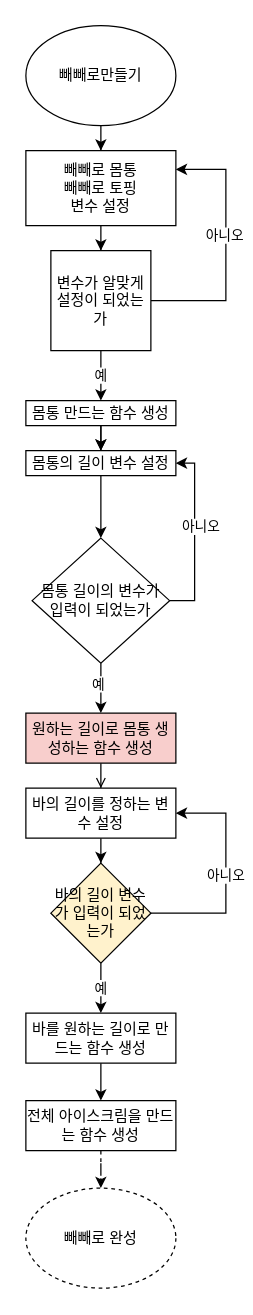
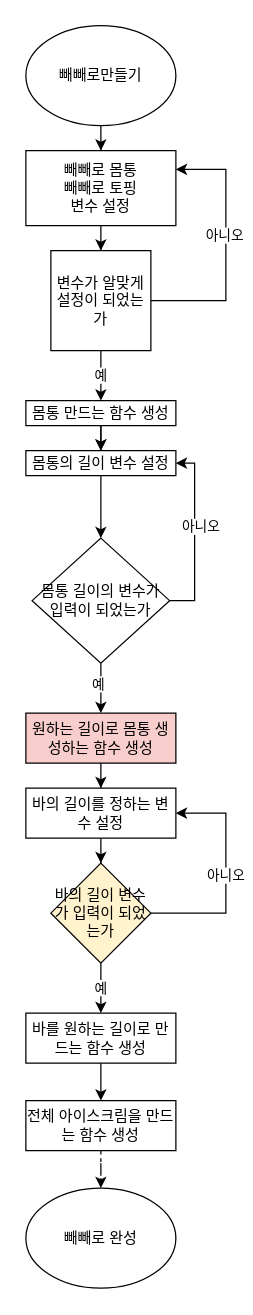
  <mxCell id="0" />
  <mxCell id="1" parent="0" />
  <mxCell id="2" value="" style="edgeStyle=orthogonalEdgeStyle;rounded=0;orthogonalLoop=1;jettySize=auto;html=1;" parent="1" source="3" target="5" edge="1"><mxGeometry relative="1" as="geometry" /></mxCell>
  <mxCell id="3" value="빼빼로만들기" style="ellipse;whiteSpace=wrap;html=1;" parent="1" vertex="1"><mxGeometry x="20" y="20" width="120" height="80" as="geometry" /></mxCell>
  <mxCell id="4" value="" style="edgeStyle=orthogonalEdgeStyle;rounded=0;orthogonalLoop=1;jettySize=auto;html=1;" parent="1" source="5" target="9" edge="1"><mxGeometry relative="1" as="geometry" /></mxCell>
  <mxCell id="5" value="빼빼로 몸통&lt;div&gt;빼빼로 토핑&lt;/div&gt;&lt;div&gt;변수 설정&lt;/div&gt;" style="whiteSpace=wrap;html=1;" parent="1" vertex="1"><mxGeometry x="20" y="120" width="120" height="60" as="geometry" /></mxCell>
  <mxCell id="6" style="edgeStyle=orthogonalEdgeStyle;rounded=0;orthogonalLoop=1;jettySize=auto;html=1;exitX=1;exitY=0.5;exitDx=0;exitDy=0;entryX=1;entryY=0.25;entryDx=0;entryDy=0;" parent="1" source="9" target="5" edge="1"><mxGeometry relative="1" as="geometry"><mxPoint x="180" y="140" as="targetPoint" /><Array as="points"><mxPoint x="180" y="240" /><mxPoint x="180" y="135" /></Array></mxGeometry></mxCell>
  <mxCell id="7" value="아니오" style="edgeLabel;html=1;align=center;verticalAlign=middle;resizable=0;points=[];" parent="6" vertex="1" connectable="0"><mxGeometry x="0.102" y="2" relative="1" as="geometry"><mxPoint as="offset" /></mxGeometry></mxCell>
  <mxCell id="8" value="예" style="edgeStyle=orthogonalEdgeStyle;rounded=0;orthogonalLoop=1;jettySize=auto;html=1;" parent="1" source="9" target="12" edge="1"><mxGeometry relative="1" as="geometry" /></mxCell>
  <mxCell id="9" value="변수가 알맞게 설정이 되었는가" style="whiteSpace=wrap;html=1;rounded=0;" parent="1" vertex="1"><mxGeometry x="40" y="200" width="80" height="80" as="geometry" /></mxCell>
  <mxCell id="10" value="" style="edgeStyle=orthogonalEdgeStyle;rounded=0;orthogonalLoop=1;jettySize=auto;html=1;" parent="1" source="12" edge="1"><mxGeometry relative="1" as="geometry"><mxPoint x="80" y="360" as="targetPoint" /></mxGeometry></mxCell>
  <mxCell id="11" value="" style="edgeStyle=orthogonalEdgeStyle;rounded=0;orthogonalLoop=1;jettySize=auto;html=1;" parent="1" source="12" target="14" edge="1"><mxGeometry relative="1" as="geometry" /></mxCell>
  <mxCell id="12" value="몸통 만드는 함수 생성" style="whiteSpace=wrap;html=1;" parent="1" vertex="1"><mxGeometry x="20" y="320" width="120" height="20" as="geometry" /></mxCell>
  <mxCell id="13" value="" style="edgeStyle=orthogonalEdgeStyle;rounded=0;orthogonalLoop=1;jettySize=auto;html=1;" parent="1" source="14" target="19" edge="1"><mxGeometry relative="1" as="geometry" /></mxCell>
  <mxCell id="14" value="몸통의 길이 변수 설정" style="whiteSpace=wrap;html=1;" parent="1" vertex="1"><mxGeometry x="20" y="360" width="120" height="20" as="geometry" /></mxCell>
  <mxCell id="15" style="edgeStyle=orthogonalEdgeStyle;rounded=0;orthogonalLoop=1;jettySize=auto;html=1;exitX=1;exitY=0.5;exitDx=0;exitDy=0;entryX=1;entryY=0.5;entryDx=0;entryDy=0;" parent="1" source="19" target="14" edge="1"><mxGeometry relative="1" as="geometry" /></mxCell>
  <mxCell id="16" value="아니오" style="edgeLabel;html=1;align=center;verticalAlign=middle;resizable=0;points=[];" parent="15" vertex="1" connectable="0"><mxGeometry x="0.103" y="-4" relative="1" as="geometry"><mxPoint as="offset" /></mxGeometry></mxCell>
  <mxCell id="17" value="" style="edgeStyle=orthogonalEdgeStyle;rounded=0;orthogonalLoop=1;jettySize=auto;html=1;" parent="1" source="19" target="21" edge="1"><mxGeometry relative="1" as="geometry" /></mxCell>
  <mxCell id="18" value="예" style="edgeLabel;html=1;align=center;verticalAlign=middle;resizable=0;points=[];" parent="17" vertex="1" connectable="0"><mxGeometry x="-0.2" y="-3" relative="1" as="geometry"><mxPoint as="offset" /></mxGeometry></mxCell>
  <mxCell id="19" value="몸통 길이의 변수가 입력이 되었는가" style="rhombus;whiteSpace=wrap;html=1;" parent="1" vertex="1"><mxGeometry x="25" y="430" width="110" height="100" as="geometry" /></mxCell>
- <mxCell id="20" value="" style="edgeStyle=orthogonalEdgeStyle;rounded=0;orthogonalLoop=1;jettySize=auto;html=1;endArrow=open;" parent="1" source="21" target="23" edge="1"><mxGeometry relative="1" as="geometry" /></mxCell>
+ <mxCell id="20" value="" style="edgeStyle=orthogonalEdgeStyle;rounded=0;orthogonalLoop=1;jettySize=auto;html=1;" parent="1" source="21" target="23" edge="1"><mxGeometry relative="1" as="geometry" /></mxCell>
  <mxCell id="21" value="원하는 길이로 몸통 생성하는 함수 생성" style="whiteSpace=wrap;html=1;fillColor=#f8cecc;" parent="1" vertex="1"><mxGeometry x="20" y="570" width="120" height="40" as="geometry" /></mxCell>
  <mxCell id="22" value="" style="edgeStyle=orthogonalEdgeStyle;rounded=0;orthogonalLoop=1;jettySize=auto;html=1;" parent="1" source="23" target="26" edge="1"><mxGeometry relative="1" as="geometry" /></mxCell>
  <mxCell id="23" value="바의 길이를 정하는 변수 설정" style="whiteSpace=wrap;html=1;" parent="1" vertex="1"><mxGeometry x="20" y="630" width="120" height="40" as="geometry" /></mxCell>
  <mxCell id="24" value="아니오" style="edgeStyle=orthogonalEdgeStyle;rounded=0;orthogonalLoop=1;jettySize=auto;html=1;exitX=1;exitY=0.5;exitDx=0;exitDy=0;entryX=1;entryY=0.5;entryDx=0;entryDy=0;" parent="1" source="26" target="23" edge="1"><mxGeometry relative="1" as="geometry"><Array as="points"><mxPoint x="180" y="730" /><mxPoint x="180" y="650" /></Array></mxGeometry></mxCell>
  <mxCell id="25" value="예" style="edgeStyle=orthogonalEdgeStyle;rounded=0;orthogonalLoop=1;jettySize=auto;html=1;" parent="1" source="26" target="28" edge="1"><mxGeometry relative="1" as="geometry" /></mxCell>
  <mxCell id="26" value="바의 길이 변수가 입력이 되었는가" style="rhombus;whiteSpace=wrap;html=1;fillColor=#fff2cc;" parent="1" vertex="1"><mxGeometry x="40" y="690" width="80" height="80" as="geometry" /></mxCell>
  <mxCell id="27" value="" style="edgeStyle=orthogonalEdgeStyle;rounded=0;orthogonalLoop=1;jettySize=auto;html=1;" parent="1" source="28" target="30" edge="1"><mxGeometry relative="1" as="geometry" /></mxCell>
  <mxCell id="28" value="바를 원하는 길이로 만드는 함수 생성" style="whiteSpace=wrap;html=1;" parent="1" vertex="1"><mxGeometry x="20" y="810" width="120" height="40" as="geometry" /></mxCell>
  <mxCell id="29" value="" style="edgeStyle=orthogonalEdgeStyle;rounded=0;orthogonalLoop=1;jettySize=auto;html=1;dashed=1;" edge="1" parent="1" source="30" target="31"><mxGeometry relative="1" as="geometry" /></mxCell>
  <mxCell id="30" value="전체 아이스크림을 만드는 함수 생성" style="whiteSpace=wrap;html=1;" parent="1" vertex="1"><mxGeometry x="20" y="880" width="120" height="40" as="geometry" /></mxCell>
- <mxCell id="31" value="빼빼로 완성" style="ellipse;whiteSpace=wrap;html=1;dashed=1;" vertex="1" parent="1"><mxGeometry x="20" y="950" width="120" height="80" as="geometry" /></mxCell>
+ <mxCell id="31" value="빼빼로 완성" style="ellipse;whiteSpace=wrap;html=1;" vertex="1" parent="1"><mxGeometry x="20" y="950" width="120" height="80" as="geometry" /></mxCell>
